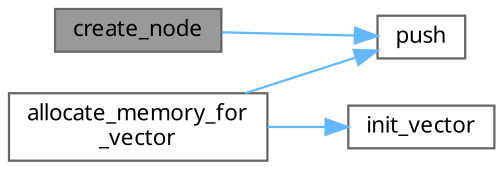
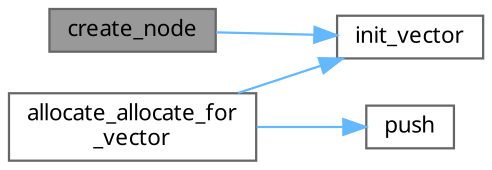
  digraph {
    fontname="Noto Sans"
    rankdir=RL
    node [color=grey40 fillcolor=white fontname="Noto Sans" fontsize=10 shape=box style=filled]
    edge [color=steelblue1 dir=back fontname="Noto Sans" fontsize=10 labelfontname=Helvetica labelfontsize=10 style=solid]
    n1 [color=gray40 fillcolor=grey60 fontcolor=black height=0.2 label=create_node width=0.4]
    n2 [height=0.2 label=push width=0.4]
-   n3 [height=0.2 label="allocate_memory_for\l_vector" width=0.4]
+   n3 [height=0.2 label="allocate_allocate_for\l_vector" width=0.4]
    n4 [height=0.2 label=init_vector width=0.4]
-   n2 -> n1
+   n4 -> n1
    n2 -> n3
    n4 -> n3
  }
